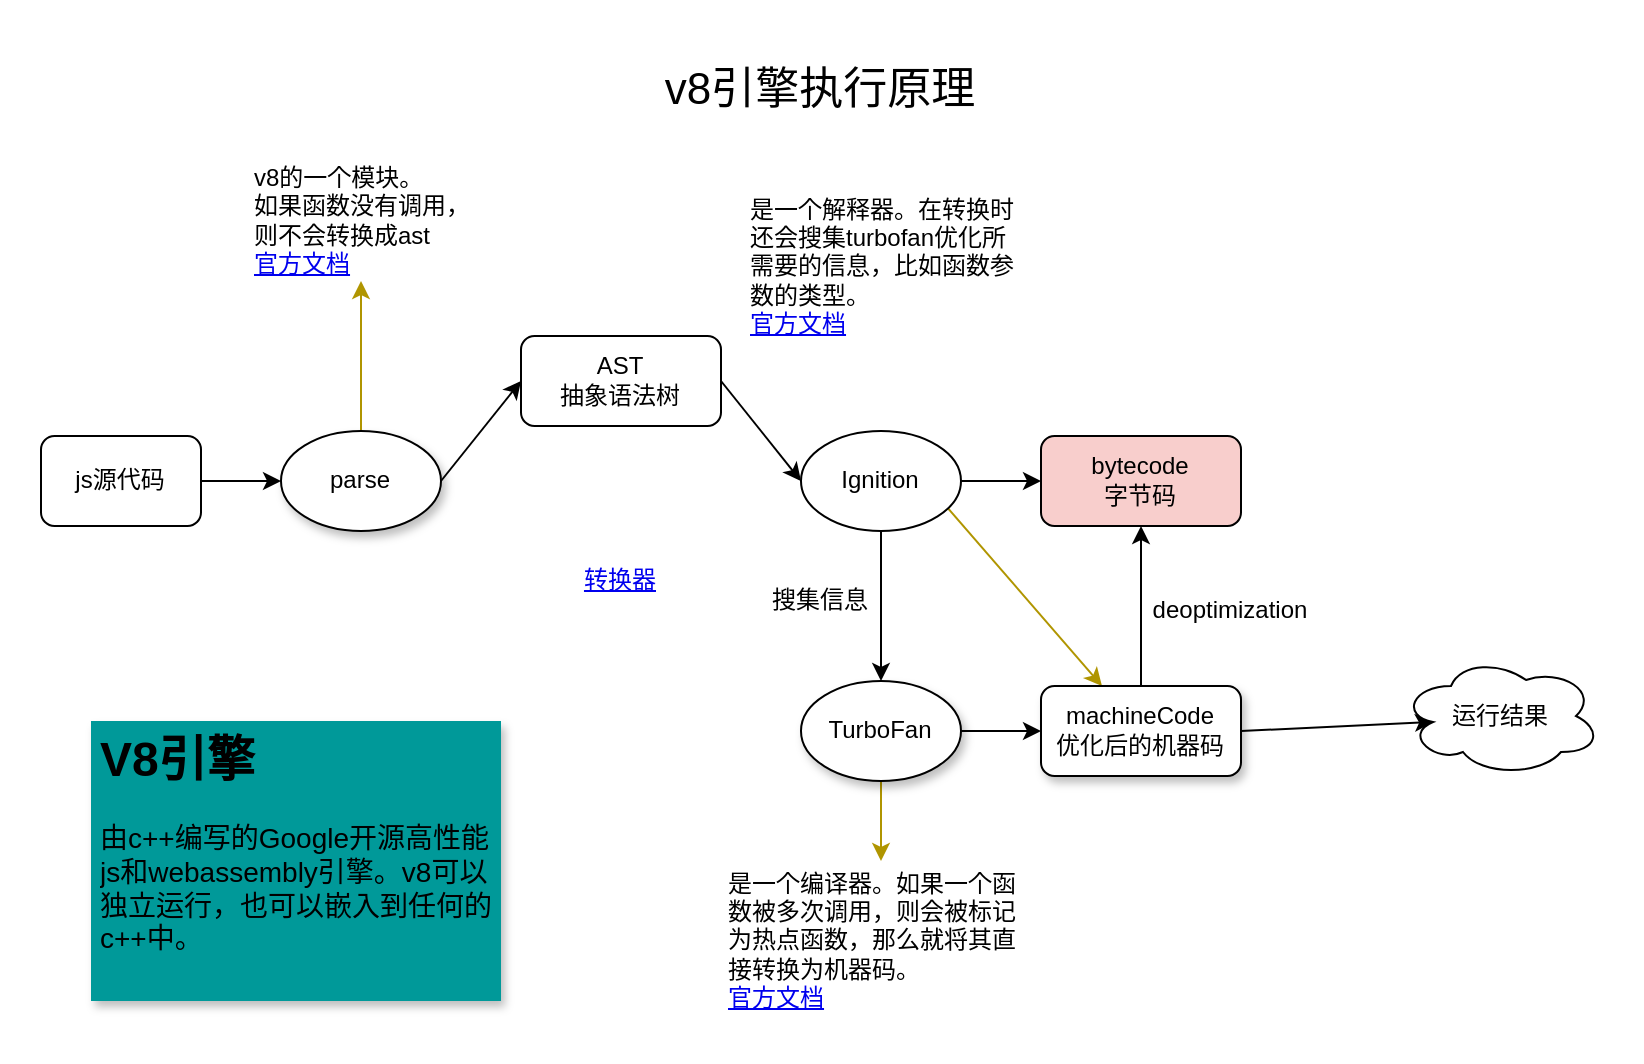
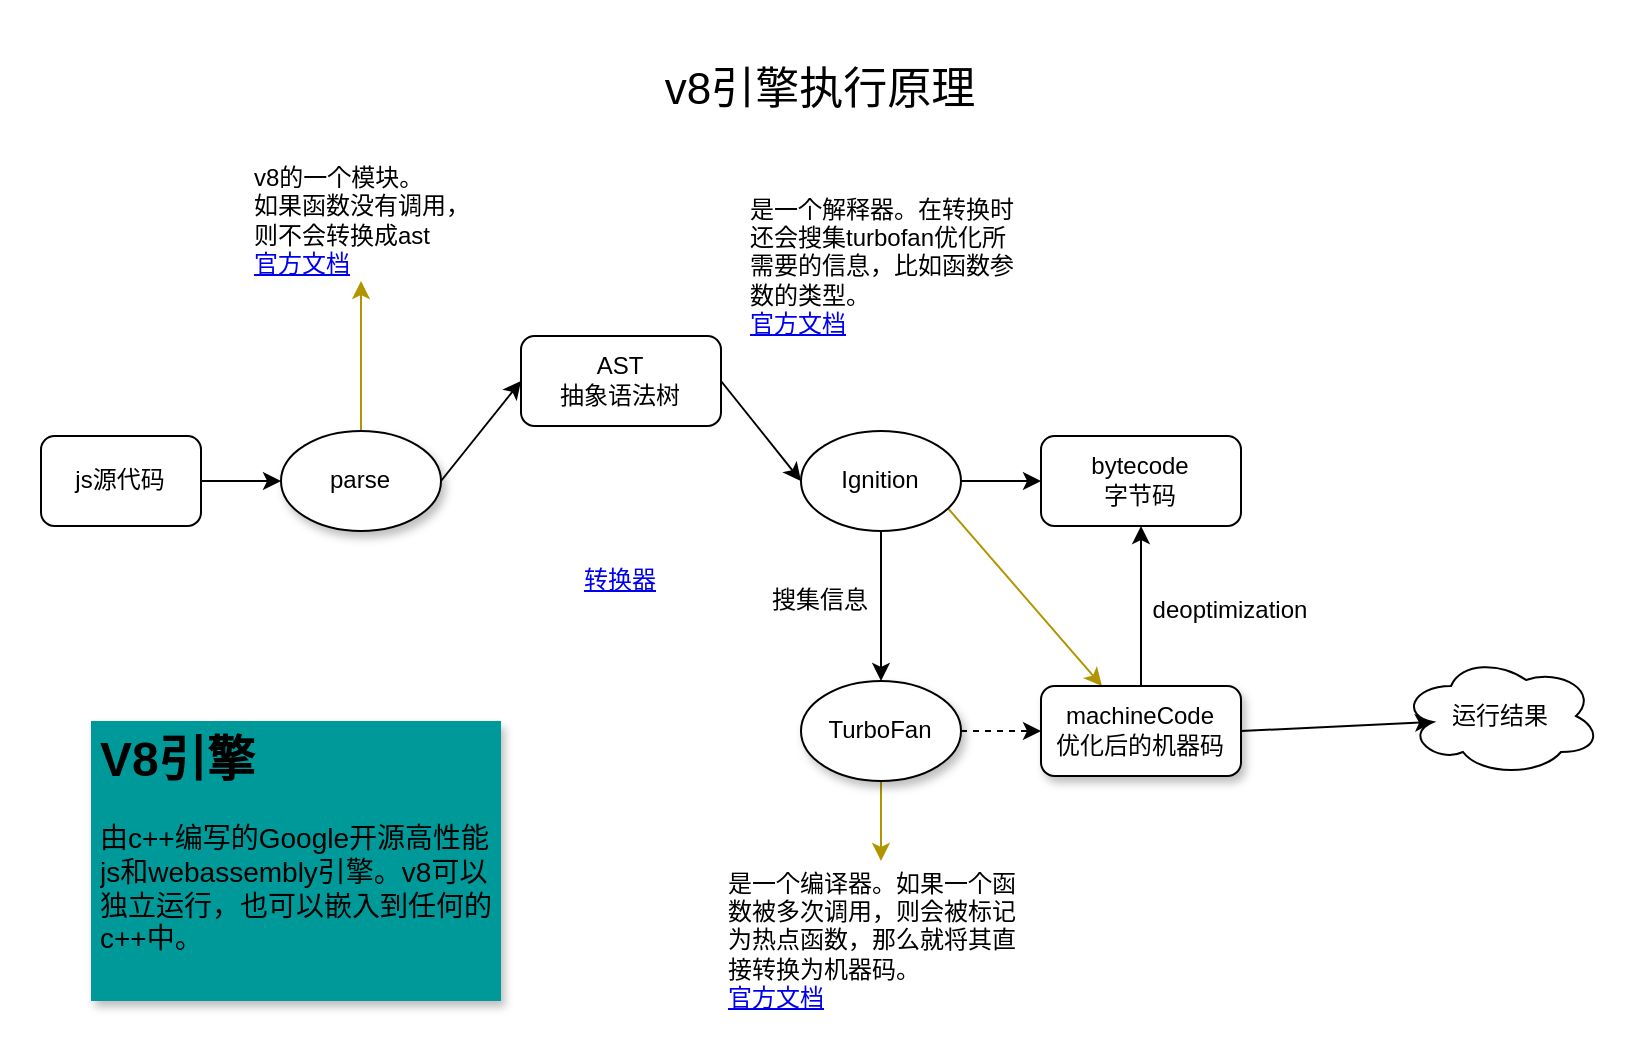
  <mxCell id="0" />
  <mxCell id="1" parent="0" />
  <mxCell id="2" style="edgeStyle=none;html=1;entryX=0;entryY=0.5;entryDx=0;entryDy=0;" edge="1" parent="1" source="3" target="6"><mxGeometry relative="1" as="geometry" /></mxCell>
  <mxCell id="3" value="js源代码" style="rounded=1;whiteSpace=wrap;html=1;" parent="1" vertex="1"><mxGeometry y="217.5" width="80" height="45" as="geometry" x="20" /></mxCell>
  <mxCell id="4" style="edgeStyle=none;html=1;exitX=1;exitY=0.5;exitDx=0;exitDy=0;entryX=0;entryY=0.5;entryDx=0;entryDy=0;" edge="1" parent="1" source="6" target="8"><mxGeometry relative="1" as="geometry" /></mxCell>
  <mxCell id="5" style="edgeStyle=none;html=1;exitX=0.5;exitY=0;exitDx=0;exitDy=0;entryX=0.5;entryY=1;entryDx=0;entryDy=0;fillColor=#e3c800;strokeColor=#B09500;" edge="1" parent="1" source="6" target="14"><mxGeometry relative="1" as="geometry" /></mxCell>
  <mxCell id="6" value="parse" style="ellipse;whiteSpace=wrap;html=1;shadow=1;" vertex="1" parent="1"><mxGeometry x="140" y="215" width="80" height="50" as="geometry" /></mxCell>
  <mxCell id="7" style="edgeStyle=none;html=1;exitX=1;exitY=0.5;exitDx=0;exitDy=0;entryX=0;entryY=0.5;entryDx=0;entryDy=0;" edge="1" parent="1" source="8" target="12"><mxGeometry relative="1" as="geometry" /></mxCell>
  <mxCell id="8" value="AST&lt;br&gt;抽象语法树" style="rounded=1;whiteSpace=wrap;html=1;" vertex="1" parent="1"><mxGeometry x="260" y="167.5" width="100" height="45" as="geometry" /></mxCell>
  <mxCell id="9" style="edgeStyle=none;html=1;exitX=1;exitY=0.5;exitDx=0;exitDy=0;entryX=0;entryY=0.5;entryDx=0;entryDy=0;" edge="1" parent="1" source="12" target="13"><mxGeometry relative="1" as="geometry" /></mxCell>
  <mxCell id="10" style="edgeStyle=none;html=1;exitX=0.5;exitY=0;exitDx=0;exitDy=0;fillColor=#e3c800;strokeColor=#B09500;" edge="1" parent="1" source="12" target="22"><mxGeometry relative="1" as="geometry" /></mxCell>
  <mxCell id="11" style="edgeStyle=none;html=1;exitX=0.5;exitY=1;exitDx=0;exitDy=0;entryX=0.5;entryY=0;entryDx=0;entryDy=0;" edge="1" parent="1" source="12" target="19"><mxGeometry relative="1" as="geometry" /></mxCell>
  <mxCell id="12" value="Ignition" style="ellipse;whiteSpace=wrap;html=1;" vertex="1" parent="1"><mxGeometry x="400" y="215" width="80" height="50" as="geometry" /></mxCell>
- <mxCell id="13" value="bytecode&lt;br&gt;字节码" style="rounded=1;whiteSpace=wrap;html=1;fillColor=#f8cecc;" vertex="1" parent="1"><mxGeometry x="520" y="217.5" width="100" height="45" as="geometry" /></mxCell>
+ <mxCell id="13" value="bytecode&lt;br&gt;字节码" style="rounded=1;whiteSpace=wrap;html=1;" vertex="1" parent="1"><mxGeometry x="520" y="217.5" width="100" height="45" as="geometry" /></mxCell>
  <mxCell id="14" value="v8的一个模块。&lt;br&gt;如果函数没有调用，则不会转换成ast&lt;br&gt;&lt;a href=&quot;https://v8.dev/blog/scanner&quot;&gt;官方文档&lt;/a&gt;" style="text;html=1;strokeColor=none;fillColor=none;align=left;verticalAlign=middle;whiteSpace=wrap;rounded=0;shadow=1;" vertex="1" parent="1"><mxGeometry x="125" y="80" width="110" height="60" as="geometry" /></mxCell>
  <mxCell id="15" value="是一个解释器。在转换时还会搜集turbofan优化所需要的信息，比如函数参数的类型。&lt;br&gt;&lt;a href=&quot;https://v8.dev/blog/ignition-interpreter&quot;&gt;官方文档&lt;/a&gt;" style="text;html=1;strokeColor=none;fillColor=none;align=left;verticalAlign=middle;whiteSpace=wrap;rounded=0;shadow=1;" vertex="1" parent="1"><mxGeometry x="372.5" y="95" width="135" height="75" as="geometry" /></mxCell>
  <mxCell id="16" value="&lt;a href=&quot;https://astexplorer.net/&quot;&gt;转换器&lt;/a&gt;" style="text;html=1;strokeColor=none;fillColor=none;align=center;verticalAlign=middle;whiteSpace=wrap;rounded=0;shadow=1;" vertex="1" parent="1"><mxGeometry x="275" y="280" width="70" height="20" as="geometry" /></mxCell>
- <mxCell id="17" style="edgeStyle=none;html=1;exitX=1;exitY=0.5;exitDx=0;exitDy=0;entryX=0;entryY=0.5;entryDx=0;entryDy=0;" edge="1" parent="1" source="19" target="22"><mxGeometry relative="1" as="geometry" /></mxCell>
+ <mxCell id="17" style="edgeStyle=none;html=1;exitX=1;exitY=0.5;exitDx=0;exitDy=0;entryX=0;entryY=0.5;entryDx=0;entryDy=0;dashed=1;" edge="1" parent="1" source="19" target="22"><mxGeometry relative="1" as="geometry" /></mxCell>
  <mxCell id="18" style="edgeStyle=none;html=1;exitX=0.5;exitY=1;exitDx=0;exitDy=0;fillColor=#e3c800;strokeColor=#B09500;" edge="1" parent="1" source="19" target="26"><mxGeometry relative="1" as="geometry" /></mxCell>
  <mxCell id="19" value="TurboFan" style="ellipse;whiteSpace=wrap;html=1;shadow=1;" vertex="1" parent="1"><mxGeometry x="400" y="340" width="80" height="50" as="geometry" /></mxCell>
  <mxCell id="20" style="edgeStyle=none;html=1;exitX=0.5;exitY=0;exitDx=0;exitDy=0;entryX=0.5;entryY=1;entryDx=0;entryDy=0;" edge="1" parent="1" source="22" target="13"><mxGeometry relative="1" as="geometry" /></mxCell>
  <mxCell id="21" style="edgeStyle=none;html=1;exitX=1;exitY=0.5;exitDx=0;exitDy=0;entryX=0.16;entryY=0.55;entryDx=0;entryDy=0;entryPerimeter=0;" edge="1" parent="1" source="22" target="24"><mxGeometry relative="1" as="geometry" /></mxCell>
  <mxCell id="22" value="machineCode&lt;br&gt;优化后的机器码" style="rounded=1;whiteSpace=wrap;html=1;shadow=1;" vertex="1" parent="1"><mxGeometry x="520" y="342.5" width="100" height="45" as="geometry" /></mxCell>
  <mxCell id="23" value="deoptimization" style="text;html=1;strokeColor=none;fillColor=none;align=center;verticalAlign=middle;whiteSpace=wrap;rounded=0;shadow=1;" vertex="1" parent="1"><mxGeometry x="570" y="290" width="90" height="30" as="geometry" /></mxCell>
  <mxCell id="24" value="运行结果" style="ellipse;shape=cloud;whiteSpace=wrap;html=1;" vertex="1" parent="1"><mxGeometry x="700" y="327.5" width="100" height="60" as="geometry" /></mxCell>
  <mxCell id="25" value="搜集信息" style="text;html=1;strokeColor=none;fillColor=none;align=center;verticalAlign=middle;whiteSpace=wrap;rounded=0;shadow=1;" vertex="1" parent="1"><mxGeometry x="380" y="290" width="60" height="20" as="geometry" /></mxCell>
  <mxCell id="26" value="是一个编译器。如果一个函数被多次调用，则会被标记为热点函数，那么就将其直接转换为机器码。&lt;br&gt;&lt;a href=&quot;https://v8.dev/blog/turbofan-jit&quot;&gt;官方文档&lt;/a&gt;" style="text;html=1;strokeColor=none;fillColor=none;align=left;verticalAlign=middle;whiteSpace=wrap;rounded=0;shadow=1;" vertex="1" parent="1"><mxGeometry x="362" y="430" width="156" height="80" as="geometry" /></mxCell>
  <mxCell id="27" value="&lt;h1&gt;V8引擎&lt;/h1&gt;&lt;p&gt;&lt;font style=&quot;font-size: 14px&quot;&gt;由c++编写的Google开源高性能js和webassembly引擎。v8可以独立运行，也可以嵌入到任何的c++中。&lt;/font&gt;&lt;/p&gt;" style="text;html=1;strokeColor=none;fillColor=#009999;spacing=5;spacingTop=-20;whiteSpace=wrap;overflow=hidden;rounded=0;shadow=1;" vertex="1" parent="1"><mxGeometry x="45" y="360" width="205" height="140" as="geometry" /></mxCell>
  <mxCell id="28" value="&lt;span style=&quot;font-size: 22px&quot;&gt;v8引擎执行原理&lt;/span&gt;" style="text;html=1;strokeColor=none;fillColor=none;align=center;verticalAlign=middle;whiteSpace=wrap;rounded=0;shadow=1;" vertex="1" parent="1"><mxGeometry x="311" y="20" width="198" height="50" as="geometry" /></mxCell>
